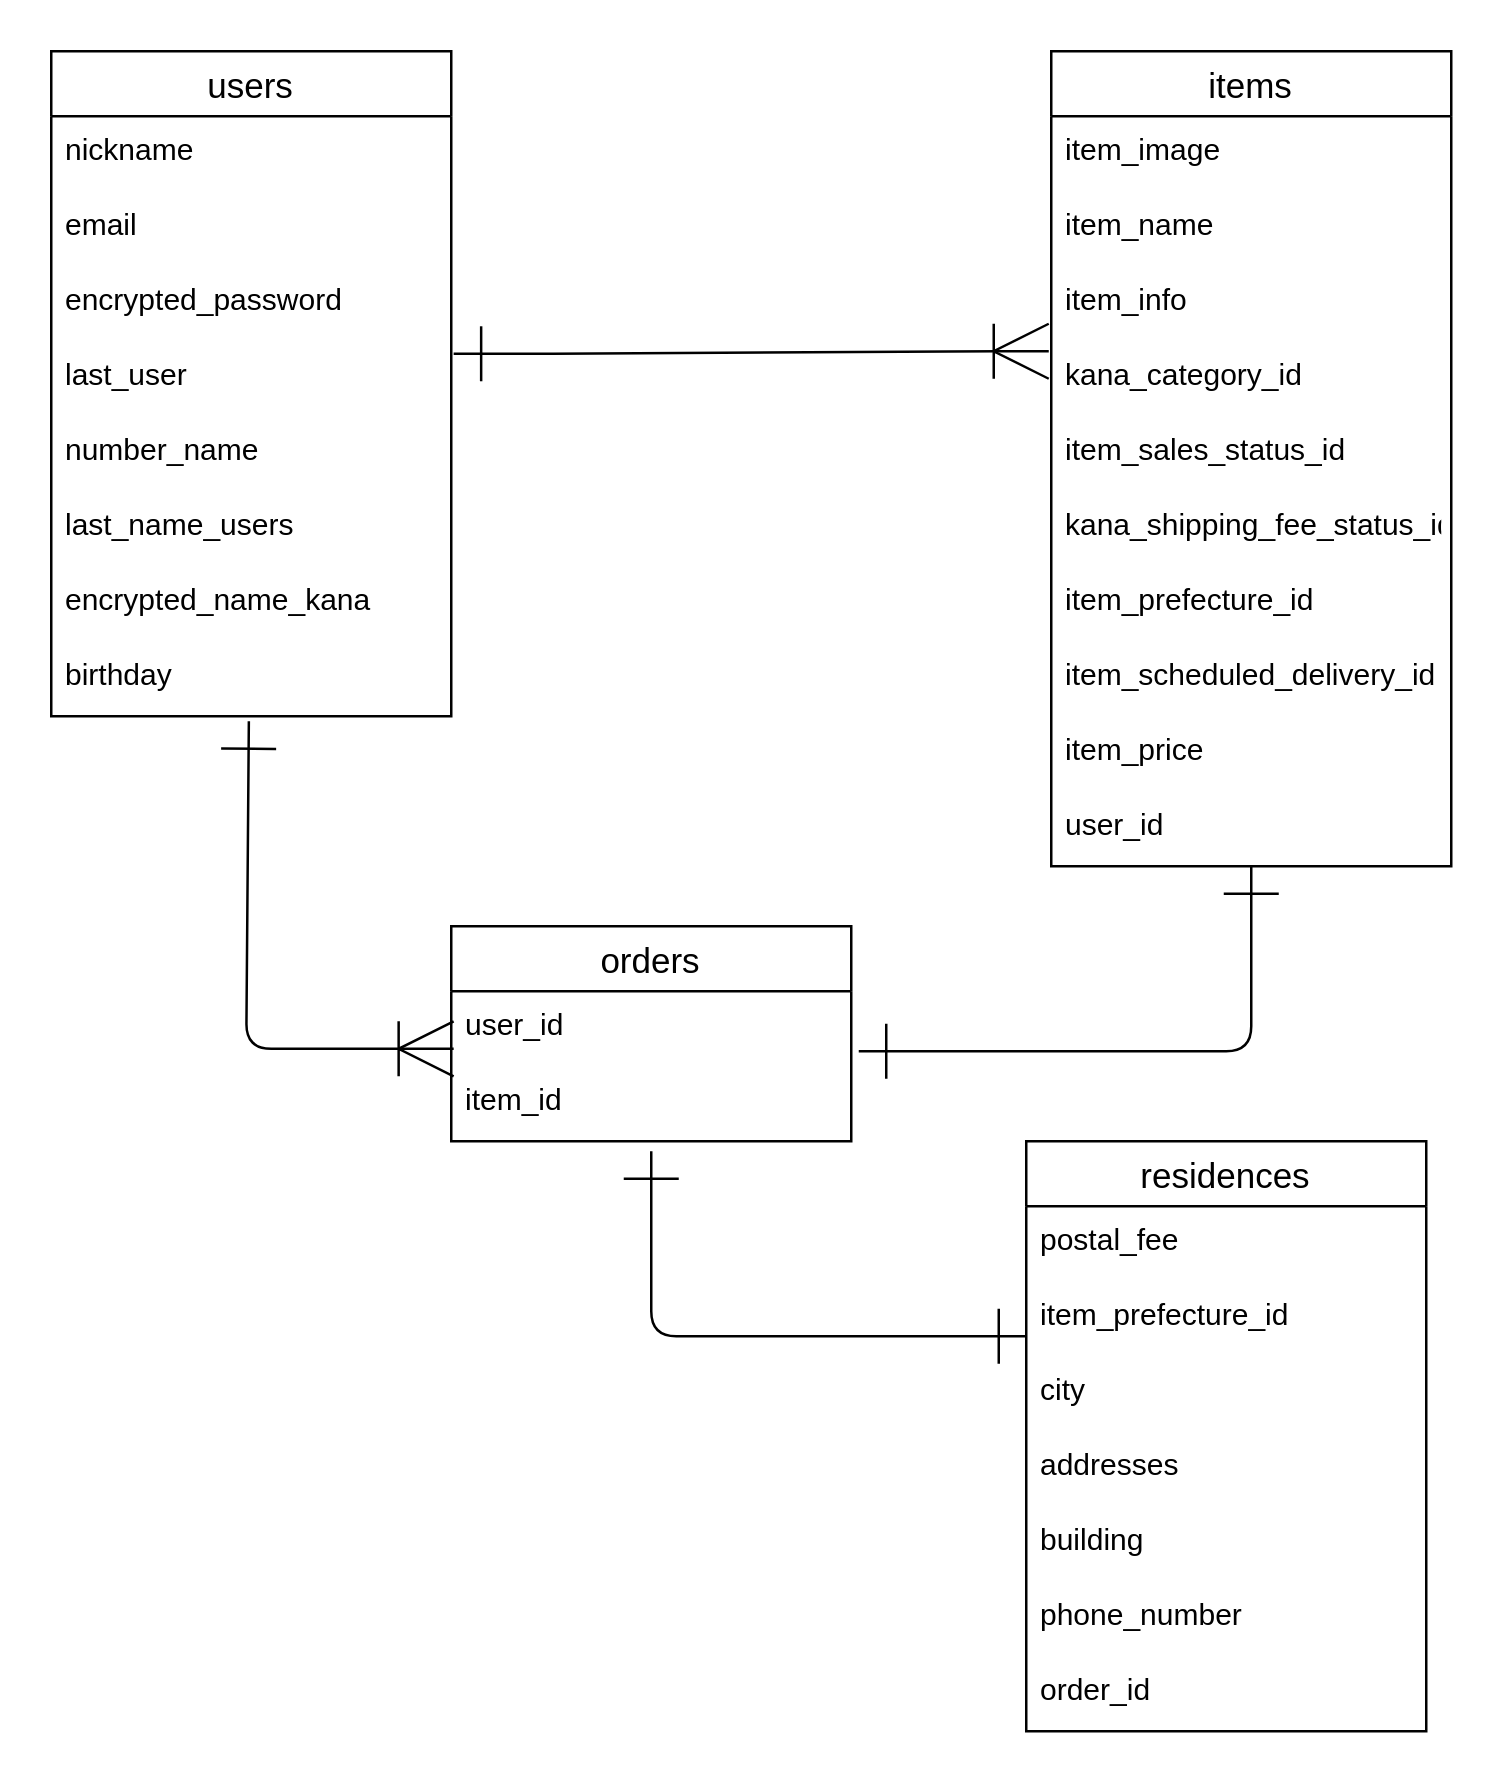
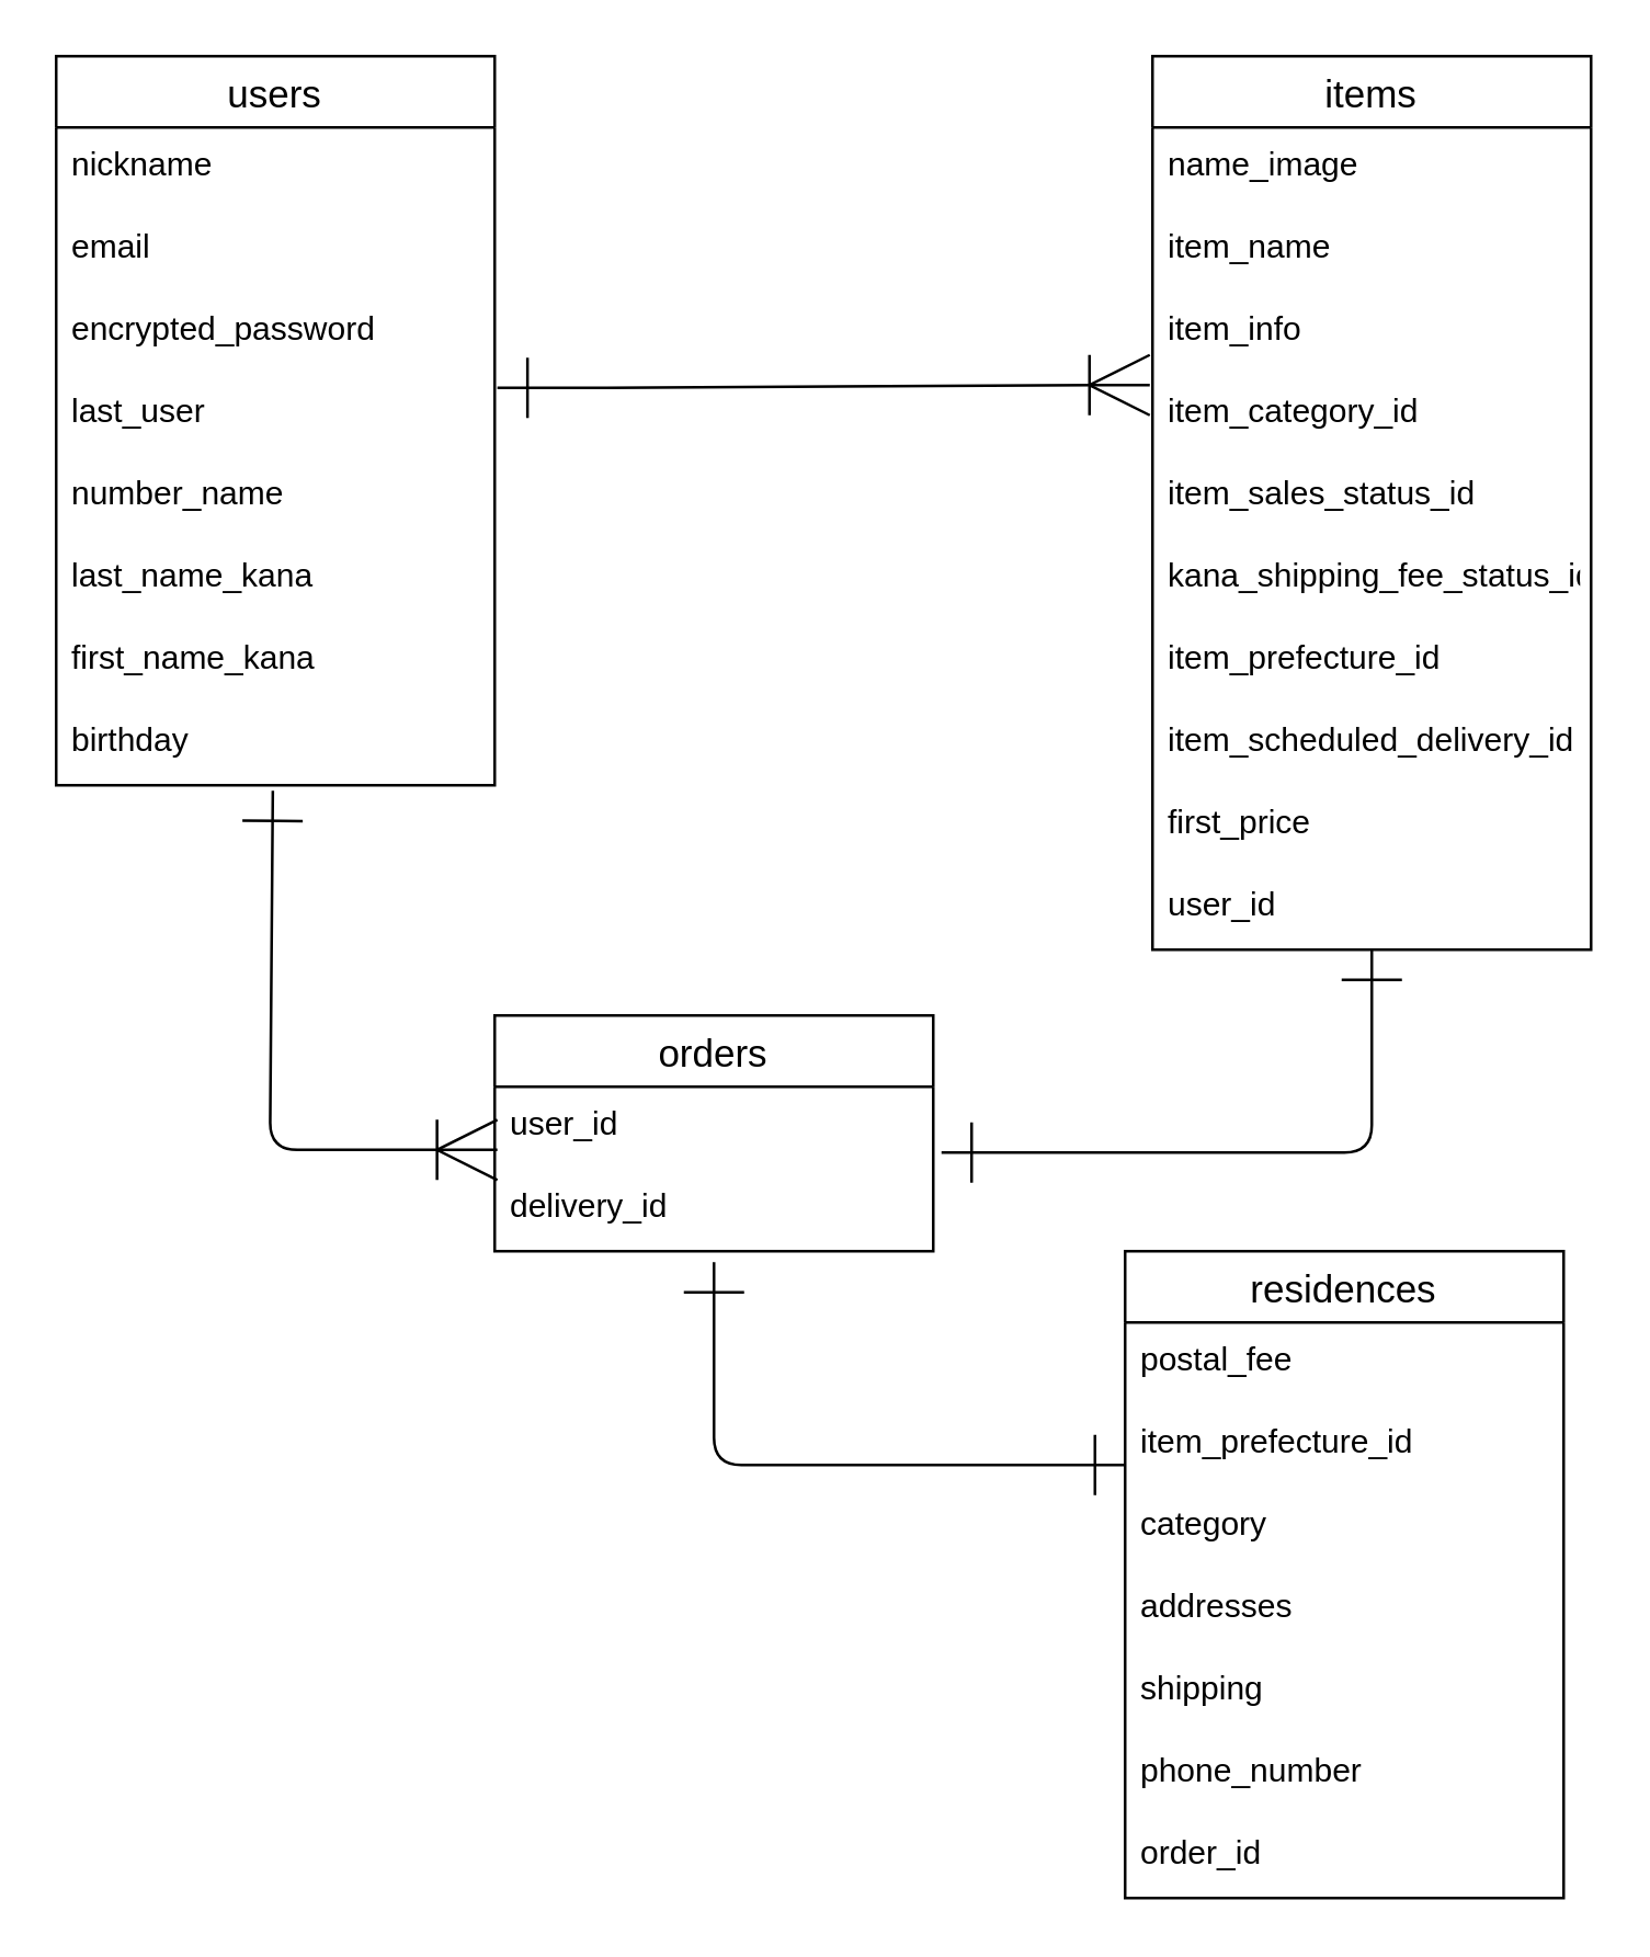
  <mxCell id="0" />
  <mxCell id="1" parent="0" />
  <mxCell id="2" value="items" style="swimlane;fontStyle=0;childLayout=stackLayout;horizontal=1;startSize=26;horizontalStack=0;resizeParent=1;resizeParentMax=0;resizeLast=0;collapsible=1;marginBottom=0;align=center;fontSize=14;shadow=0;" parent="1" vertex="1"><mxGeometry x="420" y="20" width="160" height="326" as="geometry" /></mxCell>
- <mxCell id="3" value="item_image" style="text;strokeColor=none;fillColor=none;spacingLeft=4;spacingRight=4;overflow=hidden;rotatable=0;points=[[0,0.5],[1,0.5]];portConstraint=eastwest;fontSize=12;" parent="2" vertex="1"><mxGeometry y="26" width="160" height="30" as="geometry" /></mxCell>
+ <mxCell id="3" value="name_image" style="text;strokeColor=none;fillColor=none;spacingLeft=4;spacingRight=4;overflow=hidden;rotatable=0;points=[[0,0.5],[1,0.5]];portConstraint=eastwest;fontSize=12;" parent="2" vertex="1"><mxGeometry y="26" width="160" height="30" as="geometry" /></mxCell>
  <mxCell id="4" value="item_name" style="text;strokeColor=none;fillColor=none;spacingLeft=4;spacingRight=4;overflow=hidden;rotatable=0;points=[[0,0.5],[1,0.5]];portConstraint=eastwest;fontSize=12;" parent="2" vertex="1"><mxGeometry y="56" width="160" height="30" as="geometry" /></mxCell>
  <mxCell id="5" value="item_info" style="text;strokeColor=none;fillColor=none;spacingLeft=4;spacingRight=4;overflow=hidden;rotatable=0;points=[[0,0.5],[1,0.5]];portConstraint=eastwest;fontSize=12;" parent="2" vertex="1"><mxGeometry y="86" width="160" height="30" as="geometry" /></mxCell>
- <mxCell id="6" value="kana_category_id" style="text;strokeColor=none;fillColor=none;spacingLeft=4;spacingRight=4;overflow=hidden;rotatable=0;points=[[0,0.5],[1,0.5]];portConstraint=eastwest;fontSize=12;" parent="2" vertex="1"><mxGeometry y="116" width="160" height="30" as="geometry" /></mxCell>
+ <mxCell id="6" value="item_category_id" style="text;strokeColor=none;fillColor=none;spacingLeft=4;spacingRight=4;overflow=hidden;rotatable=0;points=[[0,0.5],[1,0.5]];portConstraint=eastwest;fontSize=12;" parent="2" vertex="1"><mxGeometry y="116" width="160" height="30" as="geometry" /></mxCell>
  <mxCell id="7" value="item_sales_status_id" style="text;strokeColor=none;fillColor=none;spacingLeft=4;spacingRight=4;overflow=hidden;rotatable=0;points=[[0,0.5],[1,0.5]];portConstraint=eastwest;fontSize=12;" parent="2" vertex="1"><mxGeometry y="146" width="160" height="30" as="geometry" /></mxCell>
  <mxCell id="8" value="kana_shipping_fee_status_id" style="text;strokeColor=none;fillColor=none;spacingLeft=4;spacingRight=4;overflow=hidden;rotatable=0;points=[[0,0.5],[1,0.5]];portConstraint=eastwest;fontSize=12;" parent="2" vertex="1"><mxGeometry y="176" width="160" height="30" as="geometry" /></mxCell>
  <mxCell id="9" value="item_prefecture_id" style="text;strokeColor=none;fillColor=none;spacingLeft=4;spacingRight=4;overflow=hidden;rotatable=0;points=[[0,0.5],[1,0.5]];portConstraint=eastwest;fontSize=12;" parent="2" vertex="1"><mxGeometry y="206" width="160" height="30" as="geometry" /></mxCell>
  <mxCell id="10" value="item_scheduled_delivery_id" style="text;strokeColor=none;fillColor=none;spacingLeft=4;spacingRight=4;overflow=hidden;rotatable=0;points=[[0,0.5],[1,0.5]];portConstraint=eastwest;fontSize=12;" parent="2" vertex="1"><mxGeometry y="236" width="160" height="30" as="geometry" /></mxCell>
- <mxCell id="11" value="item_price" style="text;strokeColor=none;fillColor=none;spacingLeft=4;spacingRight=4;overflow=hidden;rotatable=0;points=[[0,0.5],[1,0.5]];portConstraint=eastwest;fontSize=12;" parent="2" vertex="1"><mxGeometry y="266" width="160" height="30" as="geometry" /></mxCell>
+ <mxCell id="11" value="first_price" style="text;strokeColor=none;fillColor=none;spacingLeft=4;spacingRight=4;overflow=hidden;rotatable=0;points=[[0,0.5],[1,0.5]];portConstraint=eastwest;fontSize=12;" parent="2" vertex="1"><mxGeometry y="266" width="160" height="30" as="geometry" /></mxCell>
  <mxCell id="12" value="user_id" style="text;strokeColor=none;fillColor=none;spacingLeft=4;spacingRight=4;overflow=hidden;rotatable=0;points=[[0,0.5],[1,0.5]];portConstraint=eastwest;fontSize=12;" parent="2" vertex="1"><mxGeometry y="296" width="160" height="30" as="geometry" /></mxCell>
  <mxCell id="13" value="users" style="swimlane;fontStyle=0;childLayout=stackLayout;horizontal=1;startSize=26;horizontalStack=0;resizeParent=1;resizeParentMax=0;resizeLast=0;collapsible=1;marginBottom=0;align=center;fontSize=14;" parent="1" vertex="1"><mxGeometry x="20" y="20" width="160" height="266" as="geometry" /></mxCell>
  <mxCell id="14" value="nickname" style="text;strokeColor=none;fillColor=none;spacingLeft=4;spacingRight=4;overflow=hidden;rotatable=0;points=[[0,0.5],[1,0.5]];portConstraint=eastwest;fontSize=12;" parent="13" vertex="1"><mxGeometry y="26" width="160" height="30" as="geometry" /></mxCell>
  <mxCell id="15" value="email" style="text;strokeColor=none;fillColor=none;spacingLeft=4;spacingRight=4;overflow=hidden;rotatable=0;points=[[0,0.5],[1,0.5]];portConstraint=eastwest;fontSize=12;" parent="13" vertex="1"><mxGeometry y="56" width="160" height="30" as="geometry" /></mxCell>
  <mxCell id="16" value="encrypted_password" style="text;strokeColor=none;fillColor=none;spacingLeft=4;spacingRight=4;overflow=hidden;rotatable=0;points=[[0,0.5],[1,0.5]];portConstraint=eastwest;fontSize=12;" parent="13" vertex="1"><mxGeometry y="86" width="160" height="30" as="geometry" /></mxCell>
  <mxCell id="17" value="last_user" style="text;strokeColor=none;fillColor=none;spacingLeft=4;spacingRight=4;overflow=hidden;rotatable=0;points=[[0,0.5],[1,0.5]];portConstraint=eastwest;fontSize=12;" parent="13" vertex="1"><mxGeometry y="116" width="160" height="30" as="geometry" /></mxCell>
  <mxCell id="18" value="number_name" style="text;strokeColor=none;fillColor=none;spacingLeft=4;spacingRight=4;overflow=hidden;rotatable=0;points=[[0,0.5],[1,0.5]];portConstraint=eastwest;fontSize=12;" parent="13" vertex="1"><mxGeometry y="146" width="160" height="30" as="geometry" /></mxCell>
- <mxCell id="19" value="last_name_users" style="text;strokeColor=none;fillColor=none;spacingLeft=4;spacingRight=4;overflow=hidden;rotatable=0;points=[[0,0.5],[1,0.5]];portConstraint=eastwest;fontSize=12;" parent="13" vertex="1"><mxGeometry y="176" width="160" height="30" as="geometry" /></mxCell>
- <mxCell id="20" value="encrypted_name_kana" style="text;strokeColor=none;fillColor=none;spacingLeft=4;spacingRight=4;overflow=hidden;rotatable=0;points=[[0,0.5],[1,0.5]];portConstraint=eastwest;fontSize=12;" parent="13" vertex="1"><mxGeometry y="206" width="160" height="30" as="geometry" /></mxCell>
+ <mxCell id="19" value="last_name_kana" style="text;strokeColor=none;fillColor=none;spacingLeft=4;spacingRight=4;overflow=hidden;rotatable=0;points=[[0,0.5],[1,0.5]];portConstraint=eastwest;fontSize=12;" parent="13" vertex="1"><mxGeometry y="176" width="160" height="30" as="geometry" /></mxCell>
+ <mxCell id="20" value="first_name_kana" style="text;strokeColor=none;fillColor=none;spacingLeft=4;spacingRight=4;overflow=hidden;rotatable=0;points=[[0,0.5],[1,0.5]];portConstraint=eastwest;fontSize=12;" parent="13" vertex="1"><mxGeometry y="206" width="160" height="30" as="geometry" /></mxCell>
  <mxCell id="21" value="birthday" style="text;strokeColor=none;fillColor=none;spacingLeft=4;spacingRight=4;overflow=hidden;rotatable=0;points=[[0,0.5],[1,0.5]];portConstraint=eastwest;fontSize=12;" vertex="1" parent="13"><mxGeometry y="236" width="160" height="30" as="geometry" /></mxCell>
  <mxCell id="22" value="" style="edgeStyle=entityRelationEdgeStyle;fontSize=12;html=1;endArrow=ERoneToMany;endFill=0;startArrow=ERone;startFill=0;strokeWidth=1;endSize=20;startSize=20;exitX=1.006;exitY=0.167;exitDx=0;exitDy=0;exitPerimeter=0;" parent="1" source="17" edge="1"><mxGeometry width="100" height="100" relative="1" as="geometry"><mxPoint x="170" y="210" as="sourcePoint" /><mxPoint x="419" y="140" as="targetPoint" /></mxGeometry></mxCell>
  <mxCell id="23" value="orders" style="swimlane;fontStyle=0;childLayout=stackLayout;horizontal=1;startSize=26;horizontalStack=0;resizeParent=1;resizeParentMax=0;resizeLast=0;collapsible=1;marginBottom=0;align=center;fontSize=14;" parent="1" vertex="1"><mxGeometry x="180" y="370" width="160" height="86" as="geometry" /></mxCell>
  <mxCell id="24" value="user_id" style="text;strokeColor=none;fillColor=none;spacingLeft=4;spacingRight=4;overflow=hidden;rotatable=0;points=[[0,0.5],[1,0.5]];portConstraint=eastwest;fontSize=12;" vertex="1" parent="23"><mxGeometry y="26" width="160" height="30" as="geometry" /></mxCell>
- <mxCell id="25" value="item_id" style="text;strokeColor=none;fillColor=none;spacingLeft=4;spacingRight=4;overflow=hidden;rotatable=0;points=[[0,0.5],[1,0.5]];portConstraint=eastwest;fontSize=12;" vertex="1" parent="23"><mxGeometry y="56" width="160" height="30" as="geometry" /></mxCell>
+ <mxCell id="25" value="delivery_id" style="text;strokeColor=none;fillColor=none;spacingLeft=4;spacingRight=4;overflow=hidden;rotatable=0;points=[[0,0.5],[1,0.5]];portConstraint=eastwest;fontSize=12;" vertex="1" parent="23"><mxGeometry y="56" width="160" height="30" as="geometry" /></mxCell>
  <mxCell id="26" value="residences" style="swimlane;fontStyle=0;childLayout=stackLayout;horizontal=1;startSize=26;horizontalStack=0;resizeParent=1;resizeParentMax=0;resizeLast=0;collapsible=1;marginBottom=0;align=center;fontSize=14;" parent="1" vertex="1"><mxGeometry x="410" y="456" width="160" height="236" as="geometry" /></mxCell>
  <mxCell id="27" value="postal_fee" style="text;strokeColor=none;fillColor=none;spacingLeft=4;spacingRight=4;overflow=hidden;rotatable=0;points=[[0,0.5],[1,0.5]];portConstraint=eastwest;fontSize=12;" vertex="1" parent="26"><mxGeometry y="26" width="160" height="30" as="geometry" /></mxCell>
  <mxCell id="28" value="item_prefecture_id" style="text;strokeColor=none;fillColor=none;spacingLeft=4;spacingRight=4;overflow=hidden;rotatable=0;points=[[0,0.5],[1,0.5]];portConstraint=eastwest;fontSize=12;" parent="26" vertex="1"><mxGeometry y="56" width="160" height="30" as="geometry" /></mxCell>
- <mxCell id="29" value="city" style="text;strokeColor=none;fillColor=none;spacingLeft=4;spacingRight=4;overflow=hidden;rotatable=0;points=[[0,0.5],[1,0.5]];portConstraint=eastwest;fontSize=12;" parent="26" vertex="1"><mxGeometry y="86" width="160" height="30" as="geometry" /></mxCell>
+ <mxCell id="29" value="category" style="text;strokeColor=none;fillColor=none;spacingLeft=4;spacingRight=4;overflow=hidden;rotatable=0;points=[[0,0.5],[1,0.5]];portConstraint=eastwest;fontSize=12;" parent="26" vertex="1"><mxGeometry y="86" width="160" height="30" as="geometry" /></mxCell>
  <mxCell id="30" value="addresses" style="text;strokeColor=none;fillColor=none;spacingLeft=4;spacingRight=4;overflow=hidden;rotatable=0;points=[[0,0.5],[1,0.5]];portConstraint=eastwest;fontSize=12;" parent="26" vertex="1"><mxGeometry y="116" width="160" height="30" as="geometry" /></mxCell>
- <mxCell id="31" value="building" style="text;strokeColor=none;fillColor=none;spacingLeft=4;spacingRight=4;overflow=hidden;rotatable=0;points=[[0,0.5],[1,0.5]];portConstraint=eastwest;fontSize=12;" parent="26" vertex="1"><mxGeometry y="146" width="160" height="30" as="geometry" /></mxCell>
+ <mxCell id="31" value="shipping" style="text;strokeColor=none;fillColor=none;spacingLeft=4;spacingRight=4;overflow=hidden;rotatable=0;points=[[0,0.5],[1,0.5]];portConstraint=eastwest;fontSize=12;" parent="26" vertex="1"><mxGeometry y="146" width="160" height="30" as="geometry" /></mxCell>
  <mxCell id="32" value="phone_number" style="text;strokeColor=none;fillColor=none;spacingLeft=4;spacingRight=4;overflow=hidden;rotatable=0;points=[[0,0.5],[1,0.5]];portConstraint=eastwest;fontSize=12;" parent="26" vertex="1"><mxGeometry y="176" width="160" height="30" as="geometry" /></mxCell>
  <mxCell id="33" value="order_id" style="text;strokeColor=none;fillColor=none;spacingLeft=4;spacingRight=4;overflow=hidden;rotatable=0;points=[[0,0.5],[1,0.5]];portConstraint=eastwest;fontSize=12;" parent="26" vertex="1"><mxGeometry y="206" width="160" height="30" as="geometry" /></mxCell>
  <mxCell id="34" value="" style="edgeStyle=segmentEdgeStyle;endArrow=ERone;html=1;fontSize=1;startSize=20;endSize=20;startArrow=ERone;startFill=0;endFill=0;" edge="1" parent="1"><mxGeometry width="50" height="50" relative="1" as="geometry"><mxPoint x="343" y="420" as="sourcePoint" /><mxPoint x="500" y="346" as="targetPoint" /></mxGeometry></mxCell>
  <mxCell id="35" value="" style="edgeStyle=segmentEdgeStyle;endArrow=ERone;html=1;fontSize=1;startSize=20;endSize=20;exitX=0.006;exitY=0.767;exitDx=0;exitDy=0;exitPerimeter=0;startArrow=ERoneToMany;startFill=0;endFill=0;entryX=0.494;entryY=1.067;entryDx=0;entryDy=0;entryPerimeter=0;" edge="1" parent="1" source="24" target="21"><mxGeometry width="50" height="50" relative="1" as="geometry"><mxPoint x="178.08" y="368.01" as="sourcePoint" /><mxPoint x="98" y="350" as="targetPoint" /><Array as="points"><mxPoint x="98" y="419" /></Array></mxGeometry></mxCell>
  <mxCell id="36" value="" style="edgeStyle=segmentEdgeStyle;endArrow=ERone;html=1;fontSize=1;startSize=20;endSize=20;startArrow=ERone;startFill=0;endFill=0;" edge="1" parent="1"><mxGeometry width="50" height="50" relative="1" as="geometry"><mxPoint x="410" y="534" as="sourcePoint" /><mxPoint x="260" y="460" as="targetPoint" /><Array as="points"><mxPoint x="260" y="534" /></Array></mxGeometry></mxCell>
